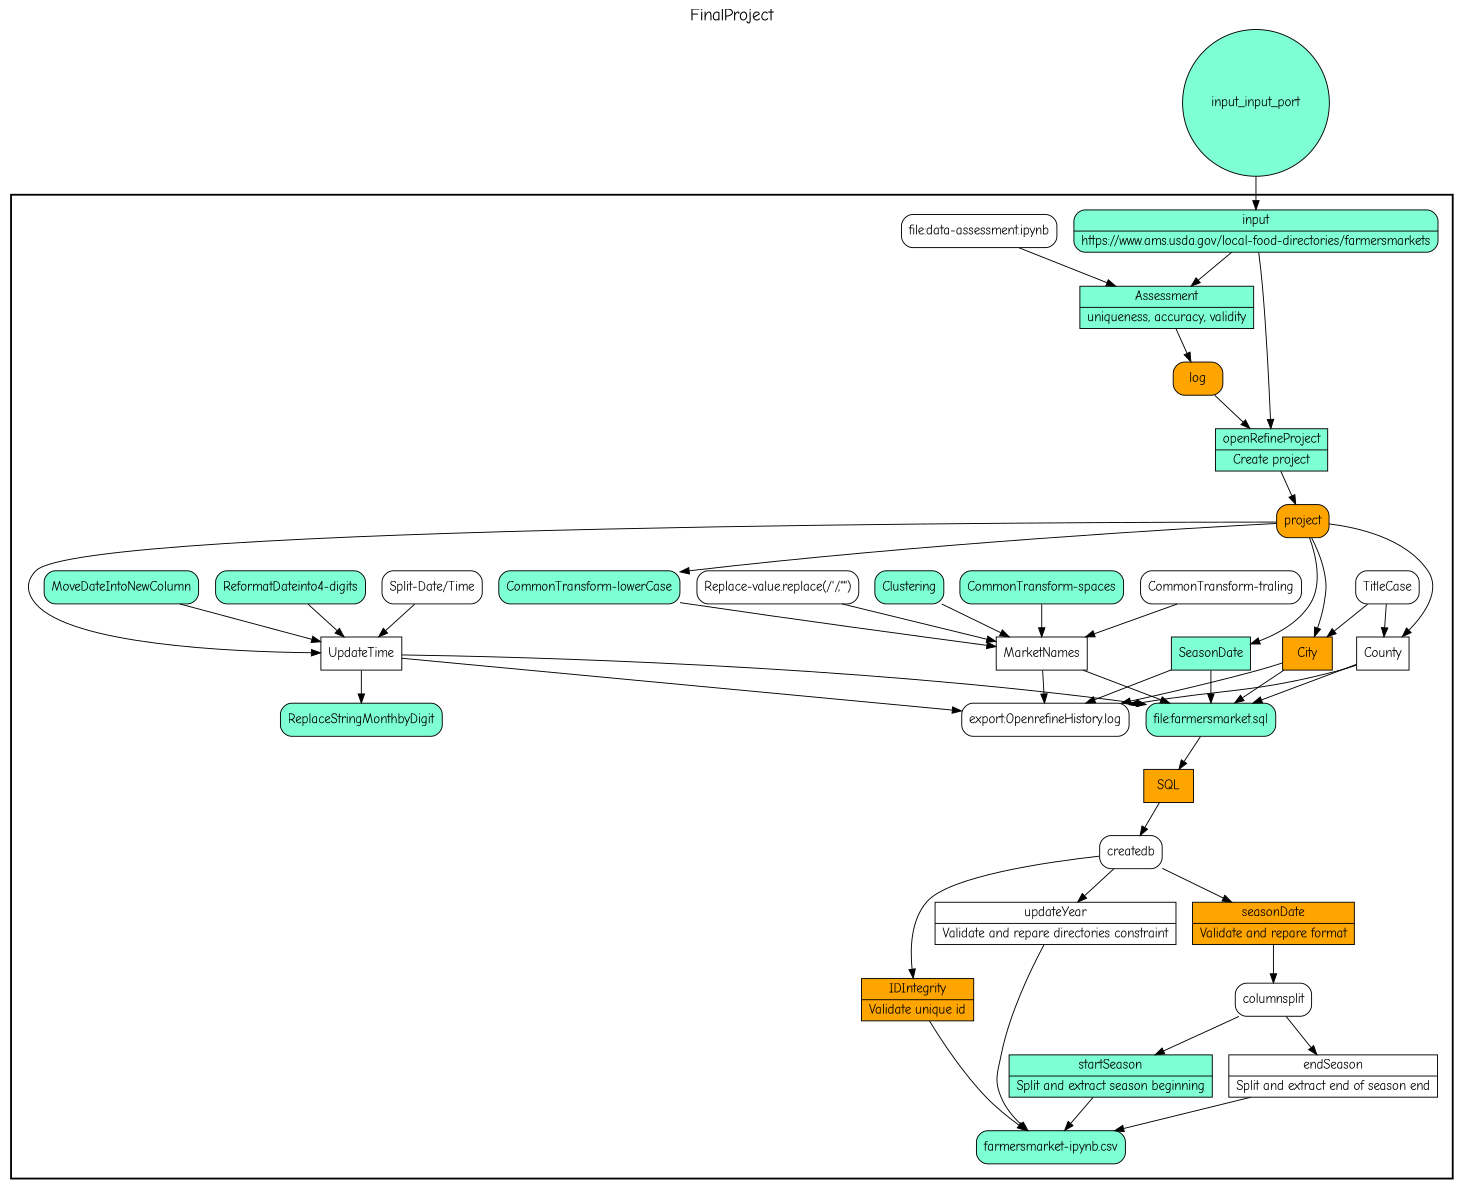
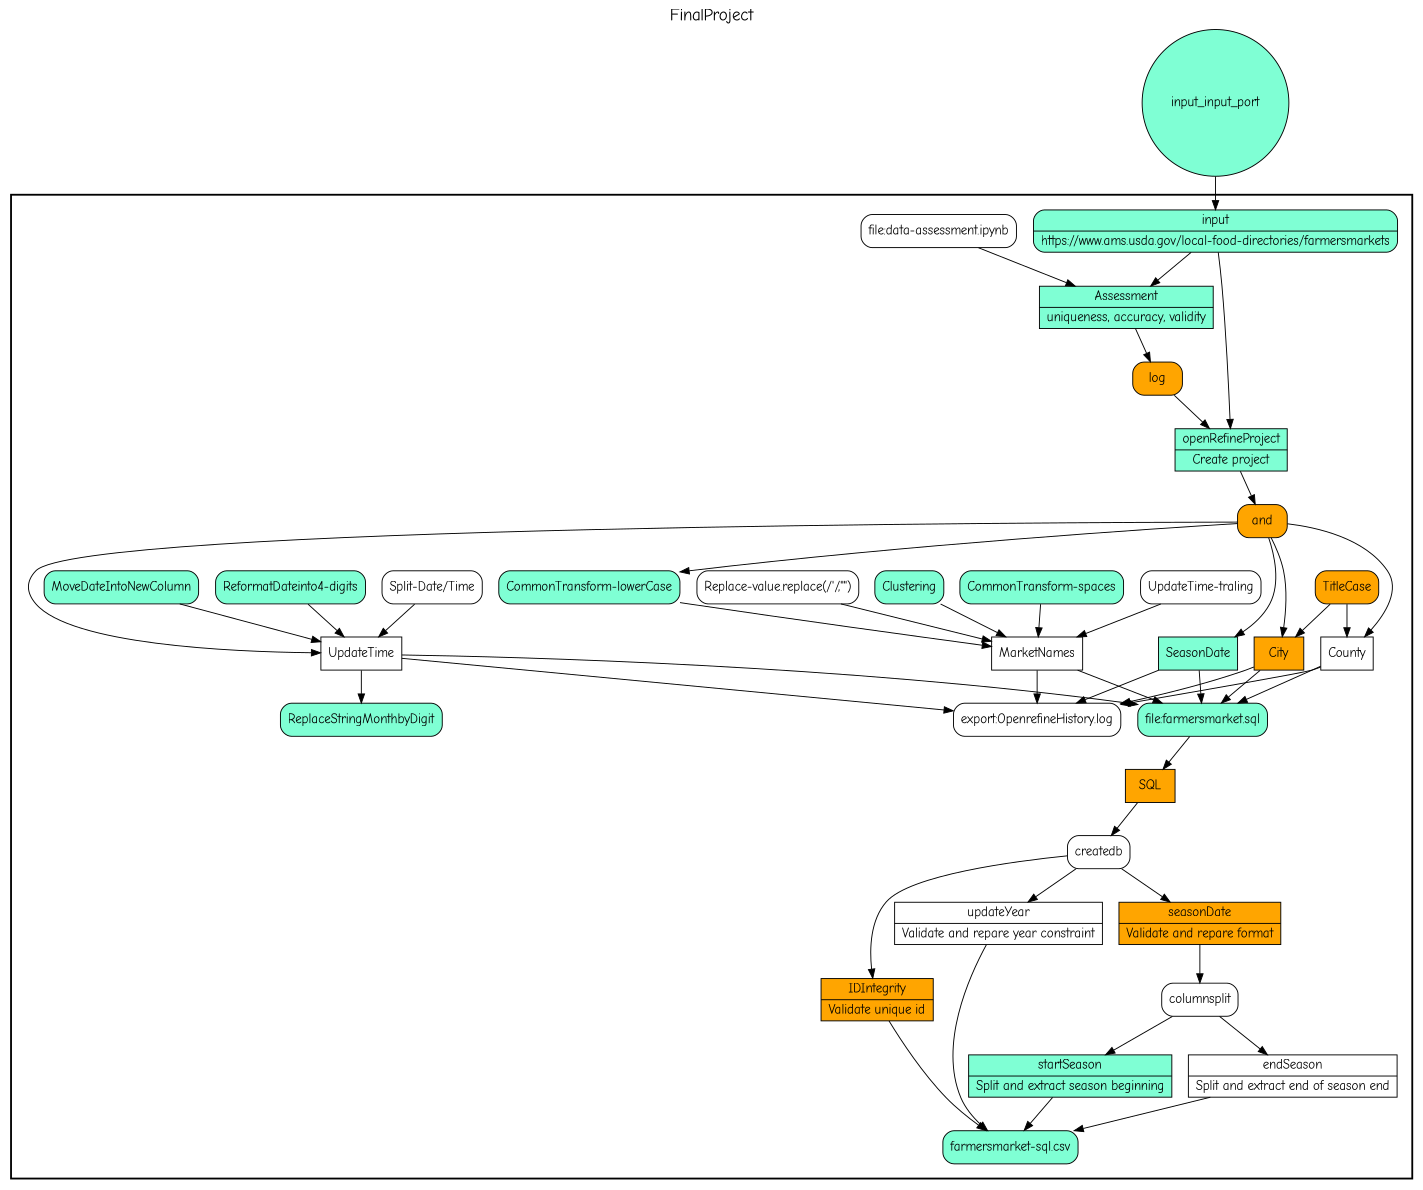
  digraph {
    fontname="Comic Neue"
    fontsize=18
    label=FinalProject
    labelloc=t
    rankdir=TB
    node [fillcolor=aquamarine fontname="Comic Neue" peripheries=1 shape=box style="rounded,filled"]
    edge [fontname="Comic Neue"]
    n1 [label="{<f0> openRefineProject |<f1> Create project}" rankdir=LR shape=record style=filled]
-   project [fillcolor=orange]
+   project [fillcolor=orange label=and]
    n3 [label="{<f0> Assessment |<f1> uniqueness, accuracy, validity}" rankdir=LR shape=record style=filled]
    n4 [fillcolor=orange label=log]
    MarketNames [fillcolor=white style=filled]
    "file:farmersmarket.sql"
    "export:OpenrefineHistory.log" [fillcolor=white]
    UpdateTime [fillcolor=white style=filled]
    SeasonDate [style=filled]
    City [fillcolor=orange style=filled]
    County [fillcolor=white style=filled]
    SQL [fillcolor=orange style=filled]
    createdb [fillcolor=white]
    n14 [fillcolor=orange label="{<f0> IDIntegrity |<f1> Validate unique id}" rankdir=LR shape=record style=filled]
-   "farmersmarket-sql.csv" [label="farmersmarket-ipynb.csv"]
-   n16 [fillcolor=white label="{<f0> updateYear |<f1> Validate and repare directories constraint}" rankdir=LR shape=record style=filled]
+   "farmersmarket-sql.csv"
+   n16 [fillcolor=white label="{<f0> updateYear |<f1> Validate and repare year constraint}" rankdir=LR shape=record style=filled]
    n17 [fillcolor=orange label="{<f0> seasonDate |<f1> Validate and repare format}" rankdir=LR shape=record style=filled]
    columnsplit [fillcolor=white]
    n19 [label="{<f0> startSeason |<f1> Split and extract season beginning}" rankdir=LR shape=record style=filled]
    n20 [fillcolor=white label="{<f0> endSeason |<f1> Split and extract end of season end}" rankdir=LR shape=record style=filled]
    n21 [label="{<f0> input |<f1> https\://www.ams.usda.gov/local-food-directories/farmersmarkets}" rankdir=LR shape=record]
    "file:data-assessment.ipynb" [fillcolor=white]
    "CommonTransform-lowerCase"
-   "CommonTransform-traling" [fillcolor=white]
+   "CommonTransform-traling" [fillcolor=white label="UpdateTime-traling"]
    "Replace-value.replace(/'/,\"\")" [fillcolor=white]
    "CommonTransform-spaces"
    Clustering
    ReplaceStringMonthbyDigit
    MoveDateIntoNewColumn
    "Split-Date/Time" [fillcolor=white]
    "ReformatDateinto4-digits"
-   TitleCase [fillcolor=white]
+   TitleCase [fillcolor=orange]
    input_input_port [shape=circle width=0.2]
    subgraph cluster_1 {
      color=black
      label=""
      penwidth=2
      subgraph cluster_2 {
        color=black
        label=""
        penwidth=0
        n1
        project
        n3
        n4
        MarketNames
        "file:farmersmarket.sql"
        "export:OpenrefineHistory.log"
        UpdateTime
        SeasonDate
        City
        County
        SQL
        createdb
        n14
        "farmersmarket-sql.csv"
        n16
        n17
        columnsplit
        n19
        n20
        n21
        "file:data-assessment.ipynb"
        "CommonTransform-lowerCase"
        "CommonTransform-traling"
        "Replace-value.replace(/'/,\"\")"
        "CommonTransform-spaces"
        Clustering
        ReplaceStringMonthbyDigit
        MoveDateIntoNewColumn
        "Split-Date/Time"
        "ReformatDateinto4-digits"
        TitleCase
      }
    }
    n1 -> project
    project -> UpdateTime
    project -> SeasonDate
    project -> City
    project -> County
    project -> "CommonTransform-lowerCase"
    n3 -> n4
    n4 -> n1
    MarketNames -> "file:farmersmarket.sql"
    MarketNames -> "export:OpenrefineHistory.log"
    "file:farmersmarket.sql" -> SQL
    UpdateTime -> "file:farmersmarket.sql"
    UpdateTime -> "export:OpenrefineHistory.log"
    UpdateTime -> ReplaceStringMonthbyDigit
    SeasonDate -> "file:farmersmarket.sql"
    SeasonDate -> "export:OpenrefineHistory.log"
    City -> "file:farmersmarket.sql"
    City -> "export:OpenrefineHistory.log"
    County -> "file:farmersmarket.sql"
    County -> "export:OpenrefineHistory.log"
    SQL -> createdb
    createdb -> n14
    createdb -> n16
    createdb -> n17
    n14 -> "farmersmarket-sql.csv"
    n16 -> "farmersmarket-sql.csv"
    n17 -> columnsplit
    columnsplit -> n19
    columnsplit -> n20
    n19 -> "farmersmarket-sql.csv"
    n20 -> "farmersmarket-sql.csv"
    n21 -> n1
    n21 -> n3
    "file:data-assessment.ipynb" -> n3
    "CommonTransform-lowerCase" -> MarketNames
    "CommonTransform-traling" -> MarketNames
    "Replace-value.replace(/'/,\"\")" -> MarketNames
    "CommonTransform-spaces" -> MarketNames
    Clustering -> MarketNames
    MoveDateIntoNewColumn -> UpdateTime
    "Split-Date/Time" -> UpdateTime
    "ReformatDateinto4-digits" -> UpdateTime
    TitleCase -> City
    TitleCase -> County
    input_input_port -> n21
  }
